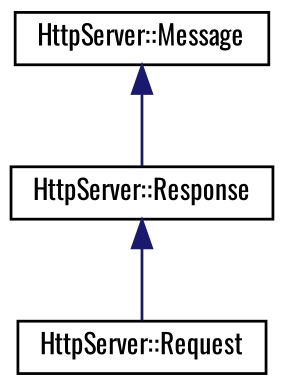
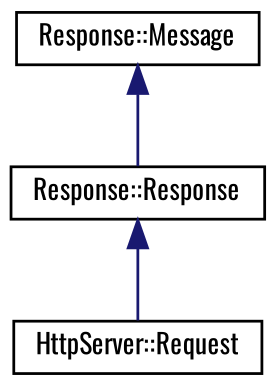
  digraph {
    fontname=Oswald
    rankdir=TB
    node [color=black fillcolor=white fontname=Oswald fontsize=10 shape=record style=filled]
    edge [color=midnightblue dir=back fontname=Oswald fontsize=10 labelfontname=Helvetica labelfontsize=10 style=solid]
-   n1 [height=0.2 label="HttpServer::Message" width=0.4]
-   n2 [height=0.2 label="HttpServer::Response" width=0.4]
+   n1 [height=0.2 label="Response::Message" width=0.4]
+   n2 [height=0.2 label="Response::Response" width=0.4]
    n3 [height=0.2 label="HttpServer::Request" width=0.4]
    n1 -> n2
    n2 -> n3
  }
